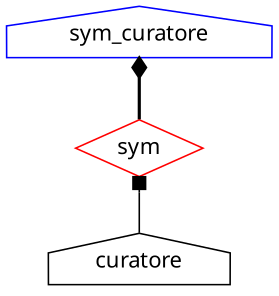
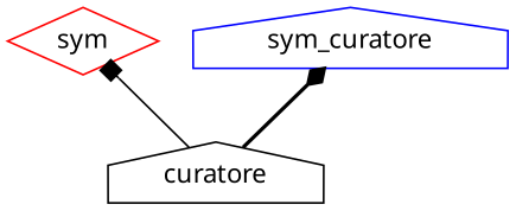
  digraph {
    fontname="Noto Sans"
    rankdir=BT
    node [fontname="Noto Sans" shape=house]
    edge [fontname="Noto Sans"]
    n1 [label=curatore]
    n2 [color=red label=sym shape=diamond]
    n3 [color=blue label=sym_curatore]
    subgraph sub_1 {
      rank=source
      n1
    }
    subgraph sub_2 {
      rank=same
      n2
    }
    subgraph sub_3 {
      rank=same
      n3
    }
    subgraph sub_4 {
      rank=same
    }
    subgraph sub_5 {
      rank=same
    }
    n1 -> n2 [arrowhead=box style=solid]
-   n2 -> n3 [arrowhead=diamond style=bold]
+   n1 -> n3 [arrowhead=diamond style=bold]
  }
